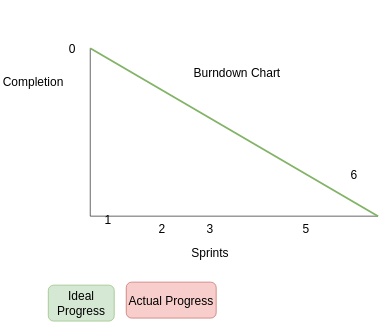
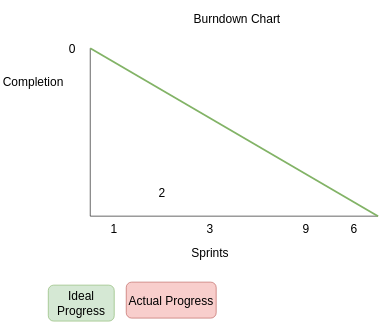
  <mxCell id="0" />
  <mxCell id="1" parent="0" />
  <mxCell id="2" value="" style="endArrow=none;html=1;" edge="1" parent="1"><mxGeometry width="50" height="50" relative="1" as="geometry"><mxPoint x="150" y="360" as="sourcePoint" /><mxPoint x="150" y="80" as="targetPoint" /></mxGeometry></mxCell>
  <mxCell id="3" value="" style="endArrow=none;html=1;" edge="1" parent="1"><mxGeometry width="50" height="50" relative="1" as="geometry"><mxPoint x="150" y="360" as="sourcePoint" /><mxPoint x="630" y="360" as="targetPoint" /></mxGeometry></mxCell>
  <mxCell id="4" value="" style="endArrow=none;html=1;fillColor=#d5e8d4;strokeColor=#82b366;strokeWidth=3;" edge="1" parent="1"><mxGeometry width="50" height="50" relative="1" as="geometry"><mxPoint x="630" y="360" as="sourcePoint" /><mxPoint x="150" y="80" as="targetPoint" /></mxGeometry></mxCell>
- <mxCell id="5" value="Burndown Chart" style="text;html=1;strokeColor=none;fillColor=none;align=center;verticalAlign=middle;whiteSpace=wrap;rounded=0;fontSize=20;" vertex="1" parent="1"><mxGeometry x="320" y="110" width="150" height="20" as="geometry" /></mxCell>
+ <mxCell id="5" value="Burndown Chart" style="text;html=1;strokeColor=none;fillColor=none;align=center;verticalAlign=middle;whiteSpace=wrap;rounded=0;fontSize=20;" vertex="1" parent="1"><mxGeometry x="320" y="20" width="150" height="20" as="geometry" /></mxCell>
  <mxCell id="6" value="Ideal Progress" style="rounded=1;whiteSpace=wrap;html=1;fontSize=20;fillColor=#d5e8d4;strokeColor=#82b366;" vertex="1" parent="1"><mxGeometry x="80" y="475" width="110" height="60" as="geometry" /></mxCell>
  <mxCell id="7" value="Actual Progress" style="rounded=1;whiteSpace=wrap;html=1;fontSize=20;fillColor=#f8cecc;strokeColor=#b85450;" vertex="1" parent="1"><mxGeometry x="210" y="470" width="150" height="60" as="geometry" /></mxCell>
  <mxCell id="8" value="Sprints" style="text;html=1;strokeColor=none;fillColor=none;align=center;verticalAlign=middle;whiteSpace=wrap;rounded=0;fontSize=20;" vertex="1" parent="1"><mxGeometry x="310" y="410" width="80" height="20" as="geometry" /></mxCell>
- <mxCell id="9" value="1" style="text;html=1;strokeColor=none;fillColor=none;align=center;verticalAlign=middle;whiteSpace=wrap;rounded=0;fontSize=20;" vertex="1" parent="1"><mxGeometry x="160" y="355" width="40" height="20" as="geometry" /></mxCell>
- <mxCell id="10" value="2" style="text;html=1;strokeColor=none;fillColor=none;align=center;verticalAlign=middle;whiteSpace=wrap;rounded=0;fontSize=20;" vertex="1" parent="1"><mxGeometry x="250" y="370" width="40" height="20" as="geometry" /></mxCell>
+ <mxCell id="9" value="1" style="text;html=1;strokeColor=none;fillColor=none;align=center;verticalAlign=middle;whiteSpace=wrap;rounded=0;fontSize=20;" vertex="1" parent="1"><mxGeometry x="170" y="370" width="40" height="20" as="geometry" /></mxCell>
+ <mxCell id="10" value="2" style="text;html=1;strokeColor=none;fillColor=none;align=center;verticalAlign=middle;whiteSpace=wrap;rounded=0;fontSize=20;" vertex="1" parent="1"><mxGeometry x="250" y="310" width="40" height="20" as="geometry" /></mxCell>
  <mxCell id="11" value="Completion" style="text;html=1;strokeColor=none;fillColor=none;align=center;verticalAlign=middle;whiteSpace=wrap;rounded=0;fontSize=20;" vertex="1" parent="1"><mxGeometry x="20" y="120" width="70" height="30" as="geometry" /></mxCell>
  <mxCell id="12" value="0" style="text;html=1;strokeColor=none;fillColor=none;align=center;verticalAlign=middle;whiteSpace=wrap;rounded=0;fontSize=20;" vertex="1" parent="1"><mxGeometry x="100" y="70" width="40" height="20" as="geometry" /></mxCell>
  <mxCell id="13" value="3" style="text;html=1;strokeColor=none;fillColor=none;align=center;verticalAlign=middle;whiteSpace=wrap;rounded=0;fontSize=20;" vertex="1" parent="1"><mxGeometry x="330" y="370" width="40" height="20" as="geometry" /></mxCell>
- <mxCell id="14" value="5" style="text;html=1;strokeColor=none;fillColor=none;align=center;verticalAlign=middle;whiteSpace=wrap;rounded=0;fontSize=20;" vertex="1" parent="1"><mxGeometry x="490" y="370" width="40" height="20" as="geometry" /></mxCell>
- <mxCell id="15" value="6" style="text;html=1;strokeColor=none;fillColor=none;align=center;verticalAlign=middle;whiteSpace=wrap;rounded=0;fontSize=20;" vertex="1" parent="1"><mxGeometry x="570" y="280" width="40" height="20" as="geometry" /></mxCell>
+ <mxCell id="14" value="9" style="text;html=1;strokeColor=none;fillColor=none;align=center;verticalAlign=middle;whiteSpace=wrap;rounded=0;fontSize=20;" vertex="1" parent="1"><mxGeometry x="490" y="370" width="40" height="20" as="geometry" /></mxCell>
+ <mxCell id="15" value="6" style="text;html=1;strokeColor=none;fillColor=none;align=center;verticalAlign=middle;whiteSpace=wrap;rounded=0;fontSize=20;" vertex="1" parent="1"><mxGeometry x="570" y="370" width="40" height="20" as="geometry" /></mxCell>
